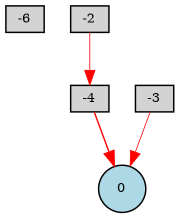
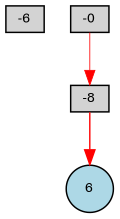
  digraph {
    node [fillcolor=lightgray fontsize=9 shape=box style=filled]
    edge [color=red style=solid]
    n1 [height=0.2 label=-6 width=0.2]
-   -2 [height=0.2 width=0.2]
-   -4 [height=0.2 width=0.2]
-   0 [fillcolor=lightblue height=0.2 shape=circle width=0.2]
-   -3 [height=0.2 width=0.2]
+   -2 [height=0.2 width=0.2 label=-0]
+   -4 [height=0.2 width=0.2 label=-8]
+   0 [fillcolor=lightblue height=0.2 shape=circle width=0.2 label=6]
    -2 -> -4 [penwidth=0.5518385923584541]
    -4 -> 0 [penwidth=0.9505852686045083]
-   -3 -> 0 [penwidth=0.5250578906454556]
  }
